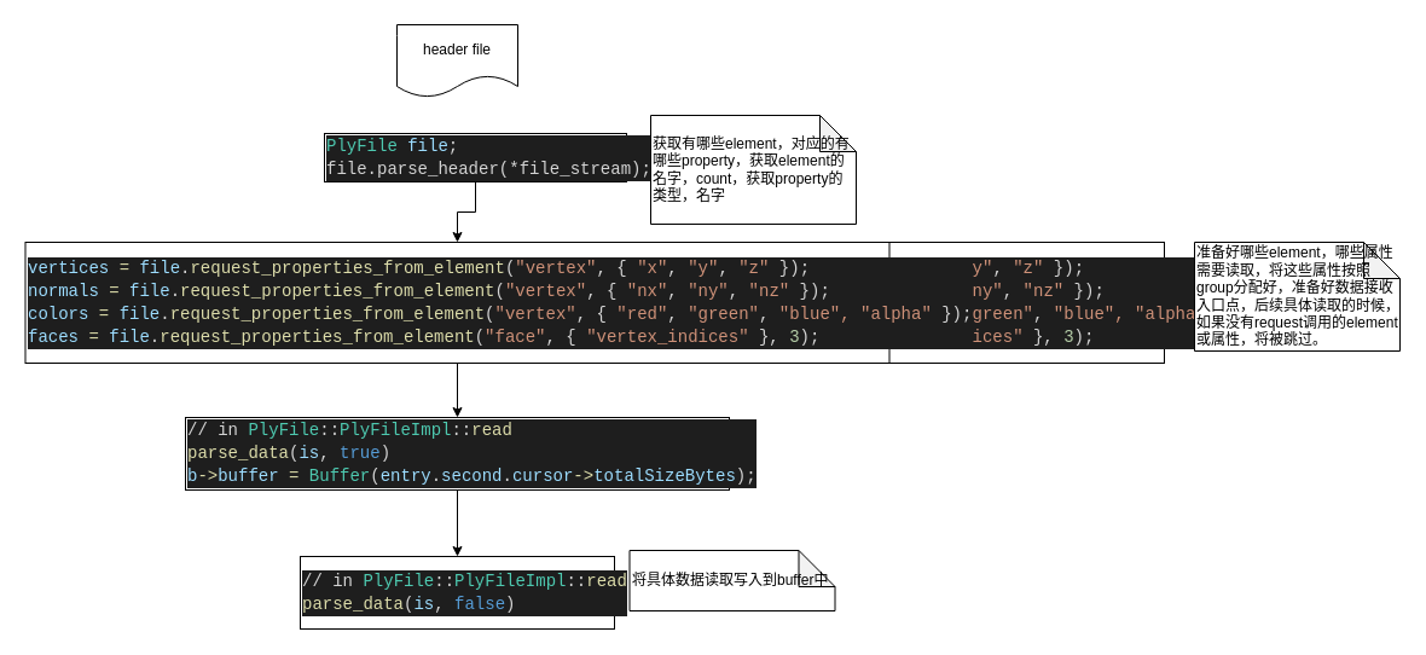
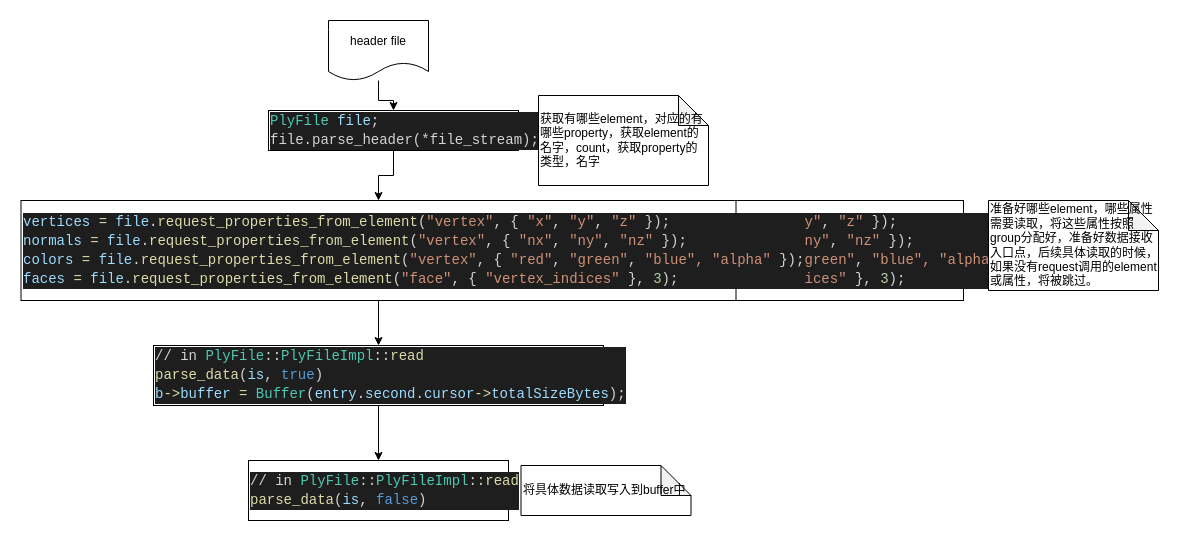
  <mxCell id="0" />
  <mxCell id="1" parent="0" />
+ <mxCell id="2" style="edgeStyle=orthogonalEdgeStyle;rounded=0;orthogonalLoop=1;jettySize=auto;html=1;" edge="1" parent="1" source="3" target="5"><mxGeometry relative="1" as="geometry" /></mxCell>
  <mxCell id="3" value="header file" style="shape=document;whiteSpace=wrap;html=1;boundedLbl=1;" vertex="1" parent="1"><mxGeometry x="328" y="20" width="100" height="60" as="geometry" /></mxCell>
  <mxCell id="4" style="edgeStyle=orthogonalEdgeStyle;rounded=0;orthogonalLoop=1;jettySize=auto;html=1;" edge="1" parent="1" source="5" target="14"><mxGeometry relative="1" as="geometry" /></mxCell>
  <mxCell id="5" value="&lt;div style=&quot;color: rgb(212 , 212 , 212) ; background-color: rgb(30 , 30 , 30) ; font-family: &amp;#34;consolas&amp;#34; , &amp;#34;courier new&amp;#34; , monospace ; font-size: 14px ; line-height: 19px ; white-space: pre&quot;&gt;&lt;span style=&quot;color: #4ec9b0&quot;&gt;PlyFile&lt;/span&gt;&amp;nbsp;&lt;span style=&quot;color: #9cdcfe&quot;&gt;file&lt;/span&gt;;&lt;/div&gt;&lt;div style=&quot;color: rgb(212 , 212 , 212) ; background-color: rgb(30 , 30 , 30) ; font-family: &amp;#34;consolas&amp;#34; , &amp;#34;courier new&amp;#34; , monospace ; font-size: 14px ; line-height: 19px ; white-space: pre&quot;&gt;file.parse_header(*file_stream);&lt;/div&gt;" style="rounded=0;whiteSpace=wrap;html=1;align=left;" vertex="1" parent="1"><mxGeometry x="268" y="110" width="250" height="40" as="geometry" /></mxCell>
  <mxCell id="6" value="获取有哪些element，对应的有哪些property，获取element的名字，count，获取property的类型，名字" style="shape=note;whiteSpace=wrap;html=1;backgroundOutline=1;darkOpacity=0.05;align=left;" vertex="1" parent="1"><mxGeometry x="538" y="95" width="170" height="90" as="geometry" /></mxCell>
  <mxCell id="7" style="edgeStyle=orthogonalEdgeStyle;rounded=0;orthogonalLoop=1;jettySize=auto;html=1;" edge="1" parent="1" source="14" target="11"><mxGeometry relative="1" as="geometry" /></mxCell>
  <mxCell id="8" value="&lt;div style=&quot;color: rgb(212 , 212 , 212) ; background-color: rgb(30 , 30 , 30) ; font-family: &amp;#34;consolas&amp;#34; , &amp;#34;courier new&amp;#34; , monospace ; font-size: 14px ; line-height: 19px ; white-space: pre&quot;&gt;&lt;span style=&quot;color: #9cdcfe&quot;&gt;vertices&lt;/span&gt;&amp;nbsp;&lt;span style=&quot;color: #dcdcaa&quot;&gt;=&lt;/span&gt;&amp;nbsp;&lt;span style=&quot;color: #9cdcfe&quot;&gt;file&lt;/span&gt;.&lt;span style=&quot;color: #dcdcaa&quot;&gt;request_properties_from_element&lt;/span&gt;(&lt;span style=&quot;color: #ce9178&quot;&gt;&quot;vertex&quot;&lt;/span&gt;,&amp;nbsp;{&amp;nbsp;&lt;span style=&quot;color: #ce9178&quot;&gt;&quot;x&quot;&lt;/span&gt;,&amp;nbsp;&lt;span style=&quot;color: #ce9178&quot;&gt;&quot;y&quot;&lt;/span&gt;,&amp;nbsp;&lt;span style=&quot;color: #ce9178&quot;&gt;&quot;z&quot;&lt;/span&gt;&amp;nbsp;});&lt;/div&gt;&lt;div style=&quot;background-color: rgb(30 , 30 , 30) ; font-family: &amp;#34;consolas&amp;#34; , &amp;#34;courier new&amp;#34; , monospace ; font-size: 14px ; line-height: 19px ; white-space: pre&quot;&gt;&lt;div style=&quot;line-height: 19px&quot;&gt;&lt;font color=&quot;#9cdcfe&quot;&gt;normals &lt;/font&gt;&lt;span style=&quot;color: rgb(220 , 220 , 170)&quot;&gt;=&lt;/span&gt;&lt;font color=&quot;#d4d4d4&quot;&gt;&amp;nbsp;&lt;/font&gt;&lt;span style=&quot;color: rgb(156 , 220 , 254)&quot;&gt;file&lt;/span&gt;&lt;font color=&quot;#d4d4d4&quot;&gt;.&lt;/font&gt;&lt;span style=&quot;color: rgb(220 , 220 , 170)&quot;&gt;request_properties_from_element&lt;/span&gt;&lt;font color=&quot;#d4d4d4&quot;&gt;(&lt;/font&gt;&lt;span style=&quot;color: rgb(206 , 145 , 120)&quot;&gt;&quot;vertex&quot;&lt;/span&gt;&lt;font color=&quot;#d4d4d4&quot;&gt;,&amp;nbsp;{&amp;nbsp;&lt;/font&gt;&lt;span style=&quot;color: rgb(206 , 145 , 120)&quot;&gt;&quot;nx&quot;&lt;/span&gt;&lt;font color=&quot;#d4d4d4&quot;&gt;,&amp;nbsp;&lt;/font&gt;&lt;span style=&quot;color: rgb(206 , 145 , 120)&quot;&gt;&quot;ny&quot;&lt;/span&gt;&lt;font color=&quot;#d4d4d4&quot;&gt;,&amp;nbsp;&lt;/font&gt;&lt;span style=&quot;color: rgb(206 , 145 , 120)&quot;&gt;&quot;nz&quot;&lt;/span&gt;&lt;font color=&quot;#d4d4d4&quot;&gt;&amp;nbsp;});&lt;/font&gt;&lt;/div&gt;&lt;div style=&quot;line-height: 19px&quot;&gt;&lt;div style=&quot;line-height: 19px&quot;&gt;&lt;font color=&quot;#9cdcfe&quot;&gt;colors &lt;/font&gt;&lt;span style=&quot;color: rgb(220 , 220 , 170)&quot;&gt;=&lt;/span&gt;&lt;font color=&quot;#d4d4d4&quot;&gt;&amp;nbsp;&lt;/font&gt;&lt;span style=&quot;color: rgb(156 , 220 , 254)&quot;&gt;file&lt;/span&gt;&lt;font color=&quot;#d4d4d4&quot;&gt;.&lt;/font&gt;&lt;span style=&quot;color: rgb(220 , 220 , 170)&quot;&gt;request_properties_from_element&lt;/span&gt;&lt;font color=&quot;#d4d4d4&quot;&gt;(&lt;/font&gt;&lt;span style=&quot;color: rgb(206 , 145 , 120)&quot;&gt;&quot;vertex&quot;&lt;/span&gt;&lt;font color=&quot;#d4d4d4&quot;&gt;,&amp;nbsp;{&amp;nbsp;&lt;/font&gt;&lt;span style=&quot;color: rgb(206 , 145 , 120)&quot;&gt;&quot;red&quot;&lt;/span&gt;&lt;font color=&quot;#d4d4d4&quot;&gt;,&amp;nbsp;&lt;/font&gt;&lt;span style=&quot;color: rgb(206 , 145 , 120)&quot;&gt;&quot;green&quot;&lt;/span&gt;&lt;font color=&quot;#d4d4d4&quot;&gt;,&amp;nbsp;&lt;/font&gt;&lt;span style=&quot;color: rgb(206 , 145 , 120)&quot;&gt;&quot;blue&quot;, &quot;alpha&quot;&lt;/span&gt;&lt;font color=&quot;#d4d4d4&quot;&gt;&amp;nbsp;});&lt;/font&gt;&lt;/div&gt;&lt;div style=&quot;line-height: 19px&quot;&gt;&lt;div style=&quot;line-height: 19px&quot;&gt;&lt;font color=&quot;#9cdcfe&quot;&gt;faces &lt;/font&gt;&lt;span style=&quot;color: rgb(220 , 220 , 170)&quot;&gt;=&lt;/span&gt;&lt;font color=&quot;#d4d4d4&quot;&gt;&amp;nbsp;&lt;/font&gt;&lt;span style=&quot;color: rgb(156 , 220 , 254)&quot;&gt;file&lt;/span&gt;&lt;font color=&quot;#d4d4d4&quot;&gt;.&lt;/font&gt;&lt;span style=&quot;color: rgb(220 , 220 , 170)&quot;&gt;request_properties_from_element&lt;/span&gt;&lt;span style=&quot;color: rgb(212 , 212 , 212) ; font-family: &amp;#34;consolas&amp;#34; , &amp;#34;courier new&amp;#34; , monospace&quot;&gt;(&lt;/span&gt;&lt;span style=&quot;font-family: &amp;#34;consolas&amp;#34; , &amp;#34;courier new&amp;#34; , monospace ; color: rgb(206 , 145 , 120)&quot;&gt;&quot;face&quot;&lt;/span&gt;&lt;span style=&quot;color: rgb(212 , 212 , 212) ; font-family: &amp;#34;consolas&amp;#34; , &amp;#34;courier new&amp;#34; , monospace&quot;&gt;,&amp;nbsp;{&amp;nbsp;&lt;/span&gt;&lt;span style=&quot;font-family: &amp;#34;consolas&amp;#34; , &amp;#34;courier new&amp;#34; , monospace ; color: rgb(206 , 145 , 120)&quot;&gt;&quot;vertex_indices&quot;&lt;/span&gt;&lt;span style=&quot;color: rgb(212 , 212 , 212) ; font-family: &amp;#34;consolas&amp;#34; , &amp;#34;courier new&amp;#34; , monospace&quot;&gt;&amp;nbsp;},&amp;nbsp;&lt;/span&gt;&lt;span style=&quot;font-family: &amp;#34;consolas&amp;#34; , &amp;#34;courier new&amp;#34; , monospace ; color: rgb(181 , 206 , 168)&quot;&gt;3&lt;/span&gt;&lt;span style=&quot;color: rgb(212 , 212 , 212) ; font-family: &amp;#34;consolas&amp;#34; , &amp;#34;courier new&amp;#34; , monospace&quot;&gt;)&lt;/span&gt;&lt;span style=&quot;color: rgb(212 , 212 , 212)&quot;&gt;;&lt;/span&gt;&lt;/div&gt;&lt;/div&gt;&lt;/div&gt;&lt;/div&gt;" style="rounded=0;whiteSpace=wrap;html=1;align=left;" vertex="1" parent="1"><mxGeometry x="248" y="200" width="715" height="100" as="geometry" /></mxCell>
  <mxCell id="9" value="准备好哪些element，哪些属性需要读取，将这些属性按照group分配好，准备好数据接收入口点，后续具体读取的时候，如果没有request调用的element或属性，将被跳过。" style="shape=note;whiteSpace=wrap;html=1;backgroundOutline=1;darkOpacity=0.05;align=left;" vertex="1" parent="1"><mxGeometry x="988" y="200" width="170" height="90" as="geometry" /></mxCell>
  <mxCell id="10" style="edgeStyle=orthogonalEdgeStyle;rounded=0;orthogonalLoop=1;jettySize=auto;html=1;" edge="1" parent="1" source="11" target="12"><mxGeometry relative="1" as="geometry" /></mxCell>
  <mxCell id="11" value="&lt;div style=&quot;color: rgb(212 , 212 , 212) ; background-color: rgb(30 , 30 , 30) ; font-family: &amp;#34;consolas&amp;#34; , &amp;#34;courier new&amp;#34; , monospace ; font-size: 14px ; line-height: 19px ; white-space: pre&quot;&gt;// in &lt;span style=&quot;color: rgb(78 , 201 , 176)&quot;&gt;PlyFile&lt;/span&gt;::&lt;span style=&quot;color: rgb(78 , 201 , 176)&quot;&gt;PlyFileImpl&lt;/span&gt;::&lt;span style=&quot;color: rgb(220 , 220 , 170)&quot;&gt;read&lt;/span&gt;&lt;span style=&quot;color: #dcdcaa&quot;&gt;&lt;br&gt;&lt;/span&gt;&lt;/div&gt;&lt;div style=&quot;color: rgb(212 , 212 , 212) ; background-color: rgb(30 , 30 , 30) ; font-family: &amp;#34;consolas&amp;#34; , &amp;#34;courier new&amp;#34; , monospace ; font-size: 14px ; line-height: 19px ; white-space: pre&quot;&gt;&lt;span style=&quot;color: #dcdcaa&quot;&gt;parse_data&lt;/span&gt;(&lt;span style=&quot;color: #9cdcfe&quot;&gt;is&lt;/span&gt;,&amp;nbsp;&lt;span style=&quot;color: #569cd6&quot;&gt;true&lt;/span&gt;) &lt;/div&gt;&lt;div style=&quot;color: rgb(212 , 212 , 212) ; background-color: rgb(30 , 30 , 30) ; font-family: &amp;#34;consolas&amp;#34; , &amp;#34;courier new&amp;#34; , monospace ; font-size: 14px ; line-height: 19px ; white-space: pre&quot;&gt;&lt;span style=&quot;color: rgb(156 , 220 , 254)&quot;&gt;b&lt;/span&gt;&lt;span style=&quot;color: rgb(220 , 220 , 170)&quot;&gt;-&amp;gt;&lt;/span&gt;&lt;span style=&quot;color: rgb(156 , 220 , 254)&quot;&gt;buffer&lt;/span&gt;&amp;nbsp;&lt;span style=&quot;color: rgb(220 , 220 , 170)&quot;&gt;=&lt;/span&gt;&amp;nbsp;&lt;span style=&quot;color: rgb(78 , 201 , 176)&quot;&gt;Buffer&lt;/span&gt;(&lt;span style=&quot;color: rgb(156 , 220 , 254)&quot;&gt;entry&lt;/span&gt;.&lt;span style=&quot;color: rgb(156 , 220 , 254)&quot;&gt;second&lt;/span&gt;.&lt;span style=&quot;color: rgb(156 , 220 , 254)&quot;&gt;cursor&lt;/span&gt;&lt;span style=&quot;color: rgb(220 , 220 , 170)&quot;&gt;-&amp;gt;&lt;/span&gt;&lt;span style=&quot;color: rgb(156 , 220 , 254)&quot;&gt;totalSizeBytes&lt;/span&gt;);&lt;span style=&quot;font-family: &amp;#34;consolas&amp;#34; , &amp;#34;courier new&amp;#34; , monospace ; color: rgb(220 , 220 , 170)&quot;&gt;&lt;br&gt;&lt;/span&gt;&lt;/div&gt;" style="rounded=0;whiteSpace=wrap;html=1;align=left;" vertex="1" parent="1"><mxGeometry x="153" y="345" width="450" height="60" as="geometry" /></mxCell>
  <mxCell id="12" value="&lt;div style=&quot;color: rgb(212 , 212 , 212) ; background-color: rgb(30 , 30 , 30) ; font-family: &amp;#34;consolas&amp;#34; , &amp;#34;courier new&amp;#34; , monospace ; font-size: 14px ; line-height: 19px ; white-space: pre&quot;&gt;// in &lt;span style=&quot;color: rgb(78 , 201 , 176)&quot;&gt;PlyFile&lt;/span&gt;::&lt;span style=&quot;color: rgb(78 , 201 , 176)&quot;&gt;PlyFileImpl&lt;/span&gt;::&lt;span style=&quot;color: rgb(220 , 220 , 170)&quot;&gt;read&lt;/span&gt;&lt;span style=&quot;color: #dcdcaa&quot;&gt;&lt;br&gt;&lt;/span&gt;&lt;/div&gt;&lt;div style=&quot;background-color: rgb(30 , 30 , 30) ; font-family: &amp;#34;consolas&amp;#34; , &amp;#34;courier new&amp;#34; , monospace ; font-size: 14px ; line-height: 19px ; white-space: pre&quot;&gt;&lt;span style=&quot;color: rgb(212 , 212 , 212)&quot;&gt;&lt;span style=&quot;color: #dcdcaa&quot;&gt;parse_data&lt;/span&gt;(&lt;span style=&quot;color: #9cdcfe&quot;&gt;is&lt;/span&gt;,&amp;nbsp;&lt;/span&gt;&lt;font color=&quot;#569cd6&quot;&gt;false&lt;/font&gt;&lt;font color=&quot;#d4d4d4&quot;&gt;) &lt;/font&gt;&lt;/div&gt;" style="rounded=0;whiteSpace=wrap;html=1;align=left;" vertex="1" parent="1"><mxGeometry x="248" y="460" width="260" height="60" as="geometry" /></mxCell>
- <mxCell id="13" value="将具体数据读取写入到buffer中" style="shape=note;whiteSpace=wrap;html=1;backgroundOutline=1;darkOpacity=0.05;align=left;" vertex="1" parent="1"><mxGeometry x="520.5" y="455" width="170" height="50" as="geometry" /></mxCell>
+ <mxCell id="13" value="将具体数据读取写入到buffer中" style="shape=note;whiteSpace=wrap;html=1;backgroundOutline=1;darkOpacity=0.05;align=left;" vertex="1" parent="1"><mxGeometry x="520.5" y="465" width="170" height="50" as="geometry" /></mxCell>
  <mxCell id="14" value="&lt;div style=&quot;color: rgb(212 , 212 , 212) ; background-color: rgb(30 , 30 , 30) ; font-family: &amp;#34;consolas&amp;#34; , &amp;#34;courier new&amp;#34; , monospace ; font-size: 14px ; line-height: 19px ; white-space: pre&quot;&gt;&lt;span style=&quot;color: #9cdcfe&quot;&gt;vertices&lt;/span&gt;&amp;nbsp;&lt;span style=&quot;color: #dcdcaa&quot;&gt;=&lt;/span&gt;&amp;nbsp;&lt;span style=&quot;color: #9cdcfe&quot;&gt;file&lt;/span&gt;.&lt;span style=&quot;color: #dcdcaa&quot;&gt;request_properties_from_element&lt;/span&gt;(&lt;span style=&quot;color: #ce9178&quot;&gt;&quot;vertex&quot;&lt;/span&gt;,&amp;nbsp;{&amp;nbsp;&lt;span style=&quot;color: #ce9178&quot;&gt;&quot;x&quot;&lt;/span&gt;,&amp;nbsp;&lt;span style=&quot;color: #ce9178&quot;&gt;&quot;y&quot;&lt;/span&gt;,&amp;nbsp;&lt;span style=&quot;color: #ce9178&quot;&gt;&quot;z&quot;&lt;/span&gt;&amp;nbsp;});&lt;/div&gt;&lt;div style=&quot;background-color: rgb(30 , 30 , 30) ; font-family: &amp;#34;consolas&amp;#34; , &amp;#34;courier new&amp;#34; , monospace ; font-size: 14px ; line-height: 19px ; white-space: pre&quot;&gt;&lt;div style=&quot;line-height: 19px&quot;&gt;&lt;font color=&quot;#9cdcfe&quot;&gt;normals &lt;/font&gt;&lt;span style=&quot;color: rgb(220 , 220 , 170)&quot;&gt;=&lt;/span&gt;&lt;font color=&quot;#d4d4d4&quot;&gt;&amp;nbsp;&lt;/font&gt;&lt;span style=&quot;color: rgb(156 , 220 , 254)&quot;&gt;file&lt;/span&gt;&lt;font color=&quot;#d4d4d4&quot;&gt;.&lt;/font&gt;&lt;span style=&quot;color: rgb(220 , 220 , 170)&quot;&gt;request_properties_from_element&lt;/span&gt;&lt;font color=&quot;#d4d4d4&quot;&gt;(&lt;/font&gt;&lt;span style=&quot;color: rgb(206 , 145 , 120)&quot;&gt;&quot;vertex&quot;&lt;/span&gt;&lt;font color=&quot;#d4d4d4&quot;&gt;,&amp;nbsp;{&amp;nbsp;&lt;/font&gt;&lt;span style=&quot;color: rgb(206 , 145 , 120)&quot;&gt;&quot;nx&quot;&lt;/span&gt;&lt;font color=&quot;#d4d4d4&quot;&gt;,&amp;nbsp;&lt;/font&gt;&lt;span style=&quot;color: rgb(206 , 145 , 120)&quot;&gt;&quot;ny&quot;&lt;/span&gt;&lt;font color=&quot;#d4d4d4&quot;&gt;,&amp;nbsp;&lt;/font&gt;&lt;span style=&quot;color: rgb(206 , 145 , 120)&quot;&gt;&quot;nz&quot;&lt;/span&gt;&lt;font color=&quot;#d4d4d4&quot;&gt;&amp;nbsp;});&lt;/font&gt;&lt;/div&gt;&lt;div style=&quot;line-height: 19px&quot;&gt;&lt;div style=&quot;line-height: 19px&quot;&gt;&lt;font color=&quot;#9cdcfe&quot;&gt;colors &lt;/font&gt;&lt;span style=&quot;color: rgb(220 , 220 , 170)&quot;&gt;=&lt;/span&gt;&lt;font color=&quot;#d4d4d4&quot;&gt;&amp;nbsp;&lt;/font&gt;&lt;span style=&quot;color: rgb(156 , 220 , 254)&quot;&gt;file&lt;/span&gt;&lt;font color=&quot;#d4d4d4&quot;&gt;.&lt;/font&gt;&lt;span style=&quot;color: rgb(220 , 220 , 170)&quot;&gt;request_properties_from_element&lt;/span&gt;&lt;font color=&quot;#d4d4d4&quot;&gt;(&lt;/font&gt;&lt;span style=&quot;color: rgb(206 , 145 , 120)&quot;&gt;&quot;vertex&quot;&lt;/span&gt;&lt;font color=&quot;#d4d4d4&quot;&gt;,&amp;nbsp;{&amp;nbsp;&lt;/font&gt;&lt;span style=&quot;color: rgb(206 , 145 , 120)&quot;&gt;&quot;red&quot;&lt;/span&gt;&lt;font color=&quot;#d4d4d4&quot;&gt;,&amp;nbsp;&lt;/font&gt;&lt;span style=&quot;color: rgb(206 , 145 , 120)&quot;&gt;&quot;green&quot;&lt;/span&gt;&lt;font color=&quot;#d4d4d4&quot;&gt;,&amp;nbsp;&lt;/font&gt;&lt;span style=&quot;color: rgb(206 , 145 , 120)&quot;&gt;&quot;blue&quot;, &quot;alpha&quot;&lt;/span&gt;&lt;font color=&quot;#d4d4d4&quot;&gt;&amp;nbsp;});&lt;/font&gt;&lt;/div&gt;&lt;div style=&quot;line-height: 19px&quot;&gt;&lt;div style=&quot;line-height: 19px&quot;&gt;&lt;font color=&quot;#9cdcfe&quot;&gt;faces &lt;/font&gt;&lt;span style=&quot;color: rgb(220 , 220 , 170)&quot;&gt;=&lt;/span&gt;&lt;font color=&quot;#d4d4d4&quot;&gt;&amp;nbsp;&lt;/font&gt;&lt;span style=&quot;color: rgb(156 , 220 , 254)&quot;&gt;file&lt;/span&gt;&lt;font color=&quot;#d4d4d4&quot;&gt;.&lt;/font&gt;&lt;span style=&quot;color: rgb(220 , 220 , 170)&quot;&gt;request_properties_from_element&lt;/span&gt;&lt;span style=&quot;color: rgb(212 , 212 , 212) ; font-family: &amp;#34;consolas&amp;#34; , &amp;#34;courier new&amp;#34; , monospace&quot;&gt;(&lt;/span&gt;&lt;span style=&quot;font-family: &amp;#34;consolas&amp;#34; , &amp;#34;courier new&amp;#34; , monospace ; color: rgb(206 , 145 , 120)&quot;&gt;&quot;face&quot;&lt;/span&gt;&lt;span style=&quot;color: rgb(212 , 212 , 212) ; font-family: &amp;#34;consolas&amp;#34; , &amp;#34;courier new&amp;#34; , monospace&quot;&gt;,&amp;nbsp;{&amp;nbsp;&lt;/span&gt;&lt;span style=&quot;font-family: &amp;#34;consolas&amp;#34; , &amp;#34;courier new&amp;#34; , monospace ; color: rgb(206 , 145 , 120)&quot;&gt;&quot;vertex_indices&quot;&lt;/span&gt;&lt;span style=&quot;color: rgb(212 , 212 , 212) ; font-family: &amp;#34;consolas&amp;#34; , &amp;#34;courier new&amp;#34; , monospace&quot;&gt;&amp;nbsp;},&amp;nbsp;&lt;/span&gt;&lt;span style=&quot;font-family: &amp;#34;consolas&amp;#34; , &amp;#34;courier new&amp;#34; , monospace ; color: rgb(181 , 206 , 168)&quot;&gt;3&lt;/span&gt;&lt;span style=&quot;color: rgb(212 , 212 , 212) ; font-family: &amp;#34;consolas&amp;#34; , &amp;#34;courier new&amp;#34; , monospace&quot;&gt;)&lt;/span&gt;&lt;span style=&quot;color: rgb(212 , 212 , 212)&quot;&gt;;&lt;/span&gt;&lt;/div&gt;&lt;/div&gt;&lt;/div&gt;&lt;/div&gt;" style="rounded=0;whiteSpace=wrap;html=1;align=left;" vertex="1" parent="1"><mxGeometry x="20.5" y="200" width="715" height="100" as="geometry" /></mxCell>
